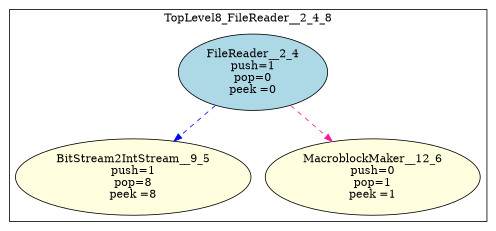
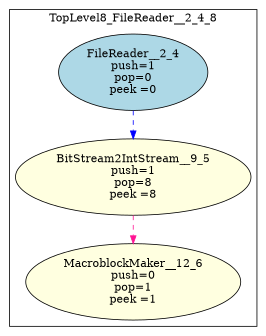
  digraph {
    node [fillcolor=lightyellow style=filled]
    edge [style=dashed]
    n1 [fillcolor=lightblue label="FileReader__2_4\npush=1\npop=0\npeek =0"]
    n2 [label="BitStream2IntStream__9_5\npush=1\npop=8\npeek =8"]
    n3 [label="MacroblockMaker__12_6\npush=0\npop=1\npeek =1"]
    subgraph cluster_1 {
      label=TopLevel8_FileReader__2_4_8
      n1
      n2
      n3
    }
    n1 -> n2 [color=blue]
-   n1 -> n3 [color=deeppink]
+   n2 -> n3 [color=deeppink]
  }
